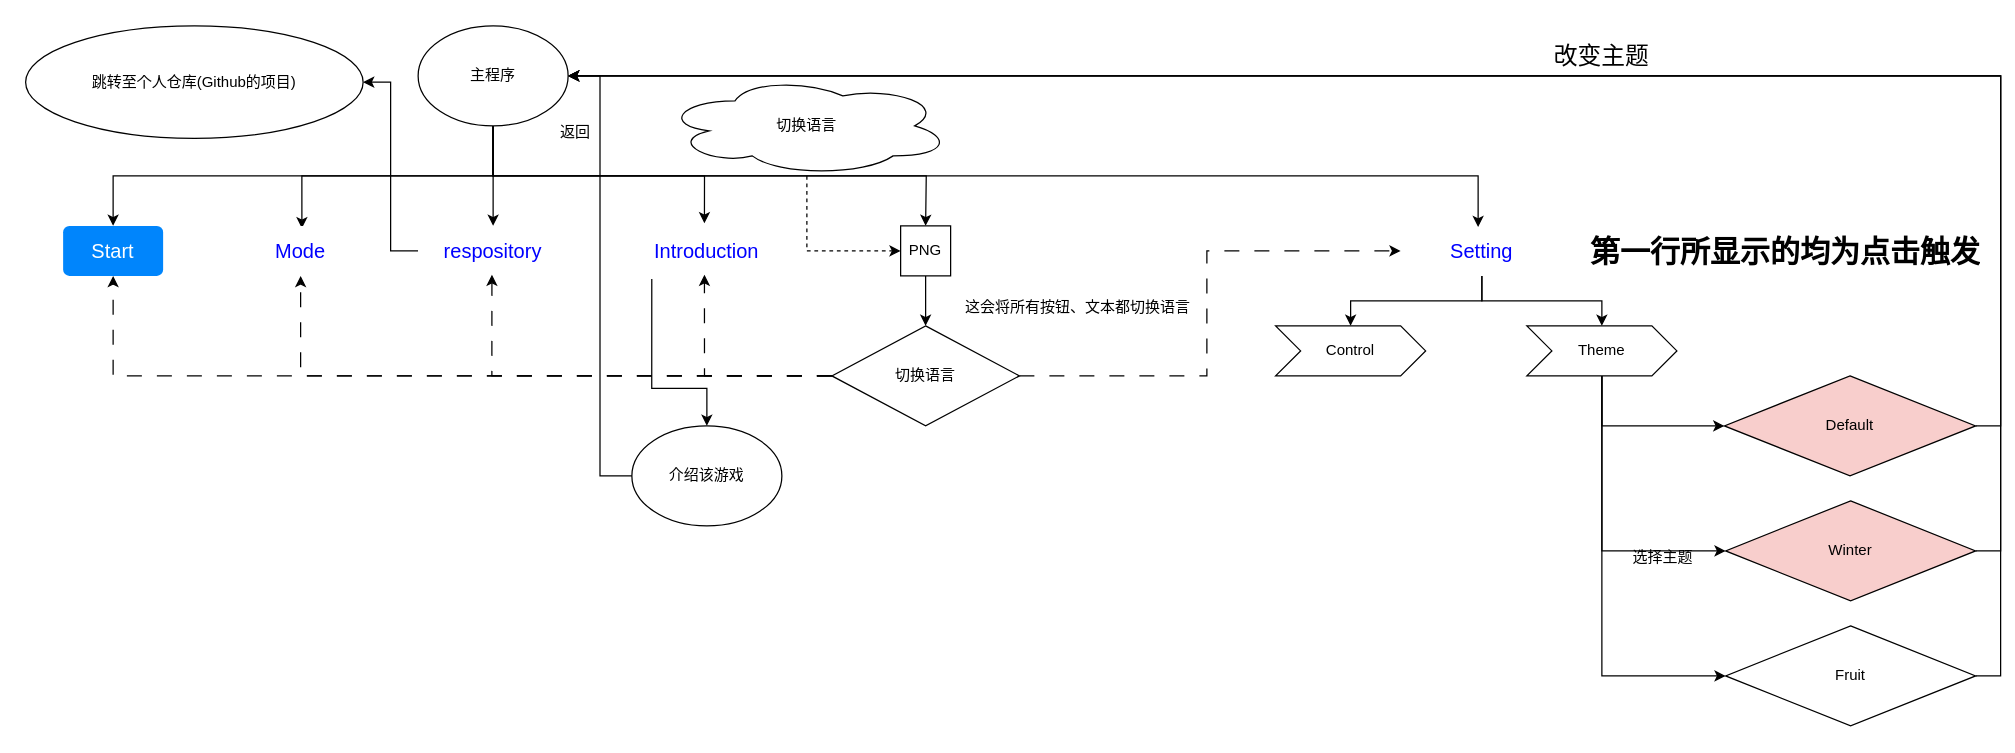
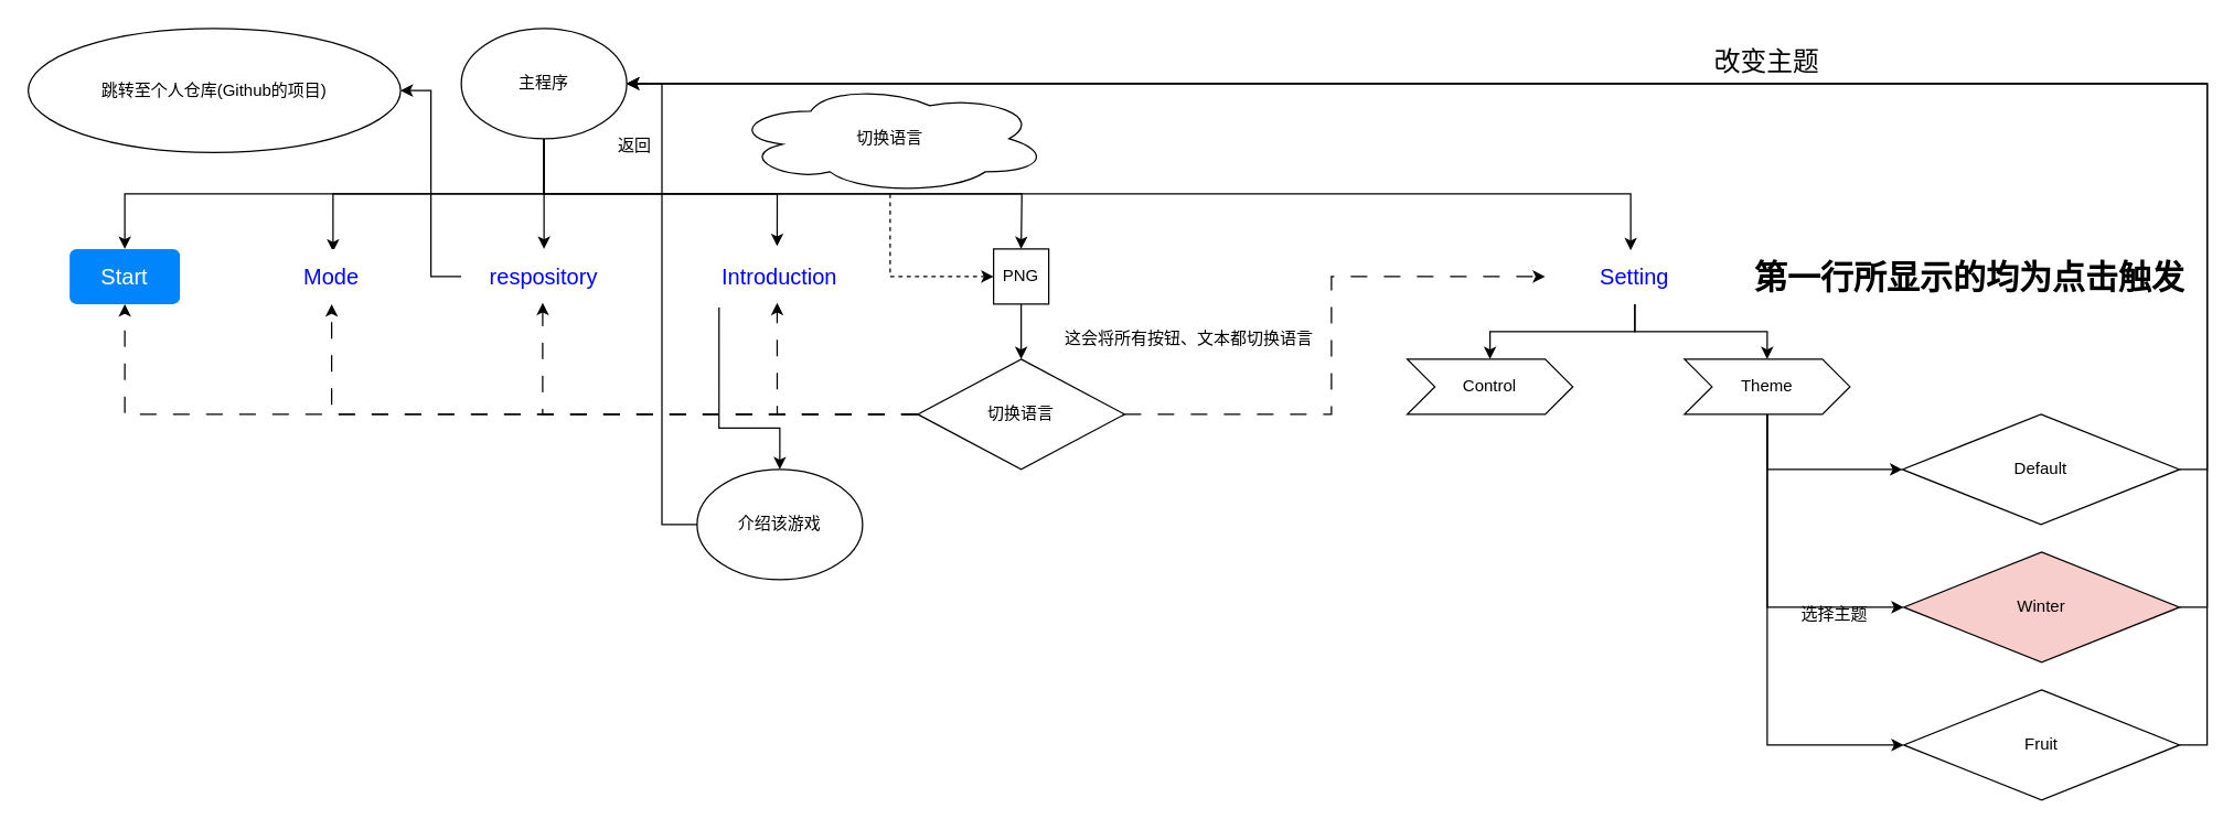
  <mxCell id="0" />
  <mxCell id="1" parent="0" />
  <mxCell id="2" style="edgeStyle=orthogonalEdgeStyle;rounded=0;orthogonalLoop=1;jettySize=auto;html=1;exitX=0.5;exitY=1;exitDx=0;exitDy=0;entryX=0.517;entryY=0.05;entryDx=0;entryDy=0;entryPerimeter=0;" edge="1" parent="1" source="6" target="8"><mxGeometry relative="1" as="geometry"><mxPoint x="320" y="180" as="targetPoint" /></mxGeometry></mxCell>
  <mxCell id="3" style="edgeStyle=orthogonalEdgeStyle;rounded=0;orthogonalLoop=1;jettySize=auto;html=1;exitX=0.5;exitY=1;exitDx=0;exitDy=0;entryX=0.485;entryY=-0.05;entryDx=0;entryDy=0;entryPerimeter=0;" edge="1" parent="1" source="6" target="10"><mxGeometry relative="1" as="geometry"><mxPoint x="460" y="180" as="targetPoint" /></mxGeometry></mxCell>
  <mxCell id="4" style="edgeStyle=orthogonalEdgeStyle;rounded=0;orthogonalLoop=1;jettySize=auto;html=1;exitX=0.5;exitY=1;exitDx=0;exitDy=0;" edge="1" parent="1" source="6"><mxGeometry relative="1" as="geometry"><mxPoint x="740" y="180" as="targetPoint" /></mxGeometry></mxCell>
  <mxCell id="5" style="edgeStyle=orthogonalEdgeStyle;rounded=0;orthogonalLoop=1;jettySize=auto;html=1;exitX=0.5;exitY=1;exitDx=0;exitDy=0;" edge="1" parent="1" source="6" target="7"><mxGeometry relative="1" as="geometry" /></mxCell>
  <mxCell id="6" value="主程序" style="ellipse;whiteSpace=wrap;html=1;" vertex="1" parent="1"><mxGeometry x="334" width="120" height="80" as="geometry" y="20" /></mxCell>
  <mxCell id="7" value="Start" style="html=1;shadow=0;dashed=0;shape=mxgraph.bootstrap.rrect;rSize=5;strokeColor=none;strokeWidth=1;fillColor=#0085FC;fontColor=#FFFFFF;whiteSpace=wrap;align=center;verticalAlign=middle;spacingLeft=0;fontStyle=0;fontSize=16;spacing=5;" vertex="1" parent="1"><mxGeometry x="50" y="180" width="80" height="40" as="geometry" /></mxCell>
  <mxCell id="8" value="Mode" style="html=1;shadow=0;dashed=0;shape=mxgraph.bootstrap.rrect;rSize=5;strokeColor=none;strokeWidth=1;fillColor=#FFFFFF;fontColor=#0000FF;whiteSpace=wrap;align=center;verticalAlign=middle;spacingLeft=0;fontStyle=0;fontSize=16;spacing=5;" vertex="1" parent="1"><mxGeometry x="210" y="180" width="60" height="40" as="geometry" /></mxCell>
  <mxCell id="9" style="edgeStyle=orthogonalEdgeStyle;rounded=0;orthogonalLoop=1;jettySize=auto;html=1;exitX=0.161;exitY=1.062;exitDx=0;exitDy=0;exitPerimeter=0;" edge="1" parent="1" source="10" target="45"><mxGeometry relative="1" as="geometry"><Array as="points"><mxPoint x="521" y="310" /><mxPoint x="565" y="310" /></Array></mxGeometry></mxCell>
  <mxCell id="10" value="&lt;font color=&quot;#0000ff&quot;&gt;Introduction&lt;/font&gt;" style="html=1;shadow=0;dashed=0;shape=mxgraph.bootstrap.rrect;rSize=5;strokeColor=none;strokeWidth=1;fillColor=#FFFFFF;fontColor=#ffffff;whiteSpace=wrap;align=center;verticalAlign=middle;spacingLeft=0;fontStyle=0;fontSize=16;spacing=5;" vertex="1" parent="1"><mxGeometry x="500" y="180" width="130" height="40" as="geometry" /></mxCell>
  <mxCell id="11" style="edgeStyle=orthogonalEdgeStyle;rounded=0;orthogonalLoop=1;jettySize=auto;html=1;entryX=1;entryY=0.5;entryDx=0;entryDy=0;" edge="1" parent="1" source="12" target="23"><mxGeometry relative="1" as="geometry" /></mxCell>
  <mxCell id="12" value="&lt;font color=&quot;#0000ff&quot;&gt;respository&lt;/font&gt;" style="html=1;shadow=0;dashed=0;shape=mxgraph.bootstrap.rrect;rSize=5;strokeColor=none;strokeWidth=1;fillColor=#FFFFFF;fontColor=#ffffff;whiteSpace=wrap;align=center;verticalAlign=middle;spacingLeft=0;fontStyle=0;fontSize=16;spacing=5;labelBackgroundColor=none;" vertex="1" parent="1"><mxGeometry x="334" y="180" width="120" height="40" as="geometry" /></mxCell>
  <mxCell id="13" style="edgeStyle=orthogonalEdgeStyle;rounded=0;orthogonalLoop=1;jettySize=auto;html=1;entryX=0.5;entryY=0;entryDx=0;entryDy=0;entryPerimeter=0;" edge="1" parent="1" source="6" target="12"><mxGeometry relative="1" as="geometry" /></mxCell>
  <mxCell id="14" style="edgeStyle=orthogonalEdgeStyle;rounded=0;orthogonalLoop=1;jettySize=auto;html=1;" edge="1" parent="1" source="15" target="20"><mxGeometry relative="1" as="geometry"><mxPoint x="740" y="260" as="targetPoint" /></mxGeometry></mxCell>
  <mxCell id="15" value="PNG" style="whiteSpace=wrap;html=1;aspect=fixed;" vertex="1" parent="1"><mxGeometry x="720" y="180" width="40" height="40" as="geometry" /></mxCell>
  <mxCell id="16" style="edgeStyle=orthogonalEdgeStyle;rounded=0;orthogonalLoop=1;jettySize=auto;html=1;entryX=0;entryY=0.5;entryDx=0;entryDy=0;dashed=1;" edge="1" parent="1" source="17" target="15"><mxGeometry relative="1" as="geometry" /></mxCell>
  <mxCell id="17" value="切换语言" style="ellipse;shape=cloud;whiteSpace=wrap;html=1;" vertex="1" parent="1"><mxGeometry x="530" y="60" width="230" height="80" as="geometry" /></mxCell>
  <mxCell id="18" style="edgeStyle=orthogonalEdgeStyle;rounded=0;orthogonalLoop=1;jettySize=auto;html=1;dashed=1;dashPattern=12 12;" edge="1" parent="1" source="20" target="8"><mxGeometry relative="1" as="geometry" /></mxCell>
  <mxCell id="19" style="edgeStyle=orthogonalEdgeStyle;rounded=0;orthogonalLoop=1;jettySize=auto;html=1;exitX=0;exitY=0.5;exitDx=0;exitDy=0;dashed=1;dashPattern=12 12;" edge="1" parent="1" source="20" target="7"><mxGeometry relative="1" as="geometry" /></mxCell>
  <mxCell id="20" value="切换语言" style="rhombus;whiteSpace=wrap;html=1;" vertex="1" parent="1"><mxGeometry x="665" y="260" width="150" height="80" as="geometry" /></mxCell>
  <mxCell id="21" style="edgeStyle=orthogonalEdgeStyle;rounded=0;orthogonalLoop=1;jettySize=auto;html=1;entryX=0.485;entryY=0.975;entryDx=0;entryDy=0;entryPerimeter=0;dashed=1;dashPattern=12 12;" edge="1" parent="1" source="20" target="10"><mxGeometry relative="1" as="geometry" /></mxCell>
  <mxCell id="22" style="edgeStyle=orthogonalEdgeStyle;rounded=0;orthogonalLoop=1;jettySize=auto;html=1;exitX=0;exitY=0.5;exitDx=0;exitDy=0;entryX=0.492;entryY=0.975;entryDx=0;entryDy=0;entryPerimeter=0;dashed=1;dashPattern=12 12;" edge="1" parent="1" source="20" target="12"><mxGeometry relative="1" as="geometry" /></mxCell>
  <mxCell id="23" value="跳转至个人仓库(Github的项目)" style="ellipse;whiteSpace=wrap;html=1;" vertex="1" parent="1"><mxGeometry x="20" width="270" height="90" as="geometry" y="20" /></mxCell>
  <mxCell id="24" style="edgeStyle=orthogonalEdgeStyle;rounded=0;orthogonalLoop=1;jettySize=auto;html=1;entryX=0.5;entryY=0;entryDx=0;entryDy=0;" edge="1" parent="1" source="26" target="31"><mxGeometry relative="1" as="geometry" /></mxCell>
  <mxCell id="25" style="edgeStyle=orthogonalEdgeStyle;rounded=0;orthogonalLoop=1;jettySize=auto;html=1;entryX=0.5;entryY=0;entryDx=0;entryDy=0;" edge="1" parent="1" source="26" target="35"><mxGeometry relative="1" as="geometry" /></mxCell>
  <mxCell id="26" value="&lt;font color=&quot;#0000ff&quot;&gt;Setting&lt;/font&gt;" style="html=1;shadow=0;dashed=0;shape=mxgraph.bootstrap.rrect;rSize=5;strokeColor=none;strokeWidth=1;fillColor=#FFFFFF;fontColor=#ffffff;whiteSpace=wrap;align=center;verticalAlign=middle;spacingLeft=0;fontStyle=0;fontSize=16;spacing=5;" vertex="1" parent="1"><mxGeometry x="1120" y="180" width="130" height="40" as="geometry" /></mxCell>
  <mxCell id="27" style="edgeStyle=orthogonalEdgeStyle;rounded=0;orthogonalLoop=1;jettySize=auto;html=1;exitX=0.5;exitY=1;exitDx=0;exitDy=0;entryX=0.477;entryY=0.025;entryDx=0;entryDy=0;entryPerimeter=0;" edge="1" parent="1" source="6" target="26"><mxGeometry relative="1" as="geometry" /></mxCell>
  <mxCell id="28" style="edgeStyle=orthogonalEdgeStyle;rounded=0;orthogonalLoop=1;jettySize=auto;html=1;dashed=1;dashPattern=12 12;exitX=1;exitY=0.5;exitDx=0;exitDy=0;" edge="1" parent="1" source="20" target="26"><mxGeometry relative="1" as="geometry"><mxPoint x="820" y="300" as="sourcePoint" /><mxPoint x="1099.02" y="204" as="targetPoint" /><Array as="points"><mxPoint x="965" y="300" /><mxPoint x="965" y="200" /></Array></mxGeometry></mxCell>
  <mxCell id="29" value="&lt;h1 style=&quot;margin-top: 0px;&quot;&gt;第一行所显示的均为点击触发&lt;/h1&gt;" style="text;html=1;whiteSpace=wrap;overflow=hidden;rounded=0;" vertex="1" parent="1"><mxGeometry x="1270" y="180" width="320" height="40" as="geometry" /></mxCell>
  <mxCell id="30" value="&lt;h1 style=&quot;margin-top: 0px;&quot;&gt;&lt;span style=&quot;background-color: initial; font-size: 12px; font-weight: normal;&quot;&gt;这会将所有按钮、文本都切换语言&lt;/span&gt;&lt;br&gt;&lt;/h1&gt;" style="text;html=1;whiteSpace=wrap;overflow=hidden;rounded=0;" vertex="1" parent="1"><mxGeometry x="770" y="220" width="190" height="50" as="geometry" /></mxCell>
  <mxCell id="31" value="Control" style="shape=step;perimeter=stepPerimeter;whiteSpace=wrap;html=1;fixedSize=1;" vertex="1" parent="1"><mxGeometry x="1020" y="260" width="120" height="40" as="geometry" /></mxCell>
  <mxCell id="32" style="edgeStyle=orthogonalEdgeStyle;rounded=0;orthogonalLoop=1;jettySize=auto;html=1;exitX=0.5;exitY=1;exitDx=0;exitDy=0;" edge="1" parent="1" source="35" target="42"><mxGeometry relative="1" as="geometry" /></mxCell>
  <mxCell id="33" style="edgeStyle=orthogonalEdgeStyle;rounded=0;orthogonalLoop=1;jettySize=auto;html=1;exitX=0.5;exitY=1;exitDx=0;exitDy=0;entryX=0;entryY=0.5;entryDx=0;entryDy=0;" edge="1" parent="1" source="35" target="40"><mxGeometry relative="1" as="geometry" /></mxCell>
  <mxCell id="34" style="edgeStyle=orthogonalEdgeStyle;rounded=0;orthogonalLoop=1;jettySize=auto;html=1;exitX=0.5;exitY=1;exitDx=0;exitDy=0;entryX=0;entryY=0.5;entryDx=0;entryDy=0;" edge="1" parent="1" source="35" target="38"><mxGeometry relative="1" as="geometry" /></mxCell>
  <mxCell id="35" value="Theme" style="shape=step;perimeter=stepPerimeter;whiteSpace=wrap;html=1;fixedSize=1;" vertex="1" parent="1"><mxGeometry x="1221" y="260" width="120" height="40" as="geometry" /></mxCell>
  <mxCell id="36" style="edgeStyle=orthogonalEdgeStyle;rounded=0;orthogonalLoop=1;jettySize=auto;html=1;exitX=0.5;exitY=1;exitDx=0;exitDy=0;" edge="1" parent="1" source="35" target="35"><mxGeometry relative="1" as="geometry" /></mxCell>
  <mxCell id="37" style="edgeStyle=orthogonalEdgeStyle;rounded=0;orthogonalLoop=1;jettySize=auto;html=1;exitX=1;exitY=0.5;exitDx=0;exitDy=0;entryX=1;entryY=0.5;entryDx=0;entryDy=0;" edge="1" parent="1" source="38" target="6"><mxGeometry relative="1" as="geometry"><mxPoint x="480" y="90" as="targetPoint" /></mxGeometry></mxCell>
  <mxCell id="38" value="Fruit" style="rhombus;whiteSpace=wrap;html=1;" vertex="1" parent="1"><mxGeometry x="1380" y="500" width="200" height="80" as="geometry" /></mxCell>
  <mxCell id="39" style="edgeStyle=orthogonalEdgeStyle;rounded=0;orthogonalLoop=1;jettySize=auto;html=1;exitX=1;exitY=0.5;exitDx=0;exitDy=0;entryX=1;entryY=0.5;entryDx=0;entryDy=0;" edge="1" parent="1" source="40" target="6"><mxGeometry relative="1" as="geometry" /></mxCell>
  <mxCell id="40" value="Winter" style="rhombus;whiteSpace=wrap;html=1;fillColor=#f8cecc;" vertex="1" parent="1"><mxGeometry x="1380" y="400" width="200" height="80" as="geometry" /></mxCell>
  <mxCell id="41" style="edgeStyle=orthogonalEdgeStyle;rounded=0;orthogonalLoop=1;jettySize=auto;html=1;exitX=1;exitY=0.5;exitDx=0;exitDy=0;entryX=1;entryY=0.5;entryDx=0;entryDy=0;" edge="1" parent="1" source="42" target="6"><mxGeometry relative="1" as="geometry" /></mxCell>
- <mxCell id="42" value="Default" style="rhombus;whiteSpace=wrap;html=1;fillColor=#f8cecc;" vertex="1" parent="1"><mxGeometry x="1379" y="300" width="201" height="80" as="geometry" /></mxCell>
+ <mxCell id="42" value="Default" style="rhombus;whiteSpace=wrap;html=1;" vertex="1" parent="1"><mxGeometry x="1379" y="300" width="201" height="80" as="geometry" /></mxCell>
  <mxCell id="43" value="选择主题" style="text;html=1;align=center;verticalAlign=middle;whiteSpace=wrap;rounded=0;" vertex="1" parent="1"><mxGeometry x="1300" y="430" width="60" height="30" as="geometry" /></mxCell>
  <mxCell id="44" value="&lt;font style=&quot;font-size: 19px;&quot;&gt;改变主题&lt;/font&gt;" style="text;html=1;align=center;verticalAlign=middle;whiteSpace=wrap;rounded=0;" vertex="1" parent="1"><mxGeometry x="1241" y="30" width="80" height="30" as="geometry" /></mxCell>
  <mxCell id="45" value="介绍该游戏" style="ellipse;whiteSpace=wrap;html=1;" vertex="1" parent="1"><mxGeometry x="505" y="340" width="120" height="80" as="geometry" /></mxCell>
  <mxCell id="46" value="" style="edgeStyle=orthogonalEdgeStyle;rounded=0;orthogonalLoop=1;jettySize=auto;html=1;exitX=0;exitY=0.5;exitDx=0;exitDy=0;entryX=1;entryY=0.5;entryDx=0;entryDy=0;" edge="1" parent="1" source="45" target="6"><mxGeometry relative="1" as="geometry"><mxPoint x="505" y="380" as="sourcePoint" /><mxPoint x="454" y="60" as="targetPoint" /></mxGeometry></mxCell>
  <mxCell id="47" value="返回" style="text;html=1;align=center;verticalAlign=middle;whiteSpace=wrap;rounded=0;" vertex="1" parent="1"><mxGeometry x="430" y="90" width="60" height="30" as="geometry" /></mxCell>
